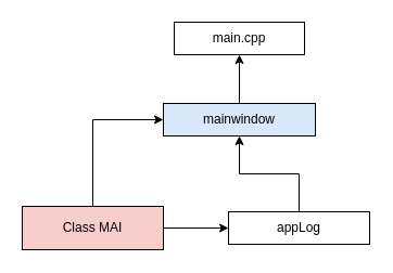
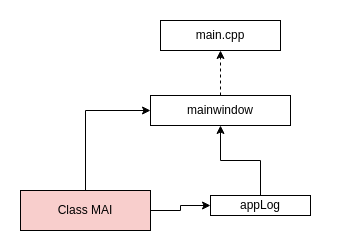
  <mxCell id="0" />
  <mxCell id="1" parent="0" />
  <mxCell id="2" value="main.cpp" style="rounded=0;whiteSpace=wrap;html=1;" parent="1" vertex="1"><mxGeometry x="160" y="20" width="120" height="30" as="geometry" /></mxCell>
- <mxCell id="3" style="edgeStyle=orthogonalEdgeStyle;rounded=0;orthogonalLoop=1;jettySize=auto;html=1;exitX=0.5;exitY=0;exitDx=0;exitDy=0;entryX=0.5;entryY=1;entryDx=0;entryDy=0;" parent="1" source="4" target="2" edge="1"><mxGeometry relative="1" as="geometry" /></mxCell>
- <mxCell id="4" value="mainwindow" style="rounded=0;whiteSpace=wrap;html=1;fillColor=#dae8fc;" parent="1" vertex="1"><mxGeometry x="150" y="95" width="140" height="30" as="geometry" /></mxCell>
+ <mxCell id="3" style="edgeStyle=orthogonalEdgeStyle;rounded=0;orthogonalLoop=1;jettySize=auto;html=1;exitX=0.5;exitY=0;exitDx=0;exitDy=0;entryX=0.5;entryY=1;entryDx=0;entryDy=0;dashed=1;" parent="1" source="4" target="2" edge="1"><mxGeometry relative="1" as="geometry" /></mxCell>
+ <mxCell id="4" value="mainwindow" style="rounded=0;whiteSpace=wrap;html=1;" parent="1" vertex="1"><mxGeometry x="150" y="95" width="140" height="30" as="geometry" /></mxCell>
  <mxCell id="5" style="edgeStyle=orthogonalEdgeStyle;rounded=0;orthogonalLoop=1;jettySize=auto;html=1;exitX=0.5;exitY=0;exitDx=0;exitDy=0;entryX=0.5;entryY=1;entryDx=0;entryDy=0;" parent="1" source="6" target="4" edge="1"><mxGeometry relative="1" as="geometry" /></mxCell>
- <mxCell id="6" value="appLog" style="rounded=0;whiteSpace=wrap;html=1;" parent="1" vertex="1"><mxGeometry x="210" y="195" width="130" height="30" as="geometry" /></mxCell>
+ <mxCell id="6" value="appLog" style="rounded=0;whiteSpace=wrap;html=1;" parent="1" vertex="1"><mxGeometry x="210" y="195" width="100" height="20" as="geometry" /></mxCell>
  <mxCell id="7" style="edgeStyle=orthogonalEdgeStyle;rounded=0;orthogonalLoop=1;jettySize=auto;html=1;exitX=0.5;exitY=0;exitDx=0;exitDy=0;entryX=0;entryY=0.5;entryDx=0;entryDy=0;" parent="1" source="9" target="4" edge="1"><mxGeometry relative="1" as="geometry"><mxPoint x="0" y="185" as="sourcePoint" /></mxGeometry></mxCell>
  <mxCell id="8" style="edgeStyle=orthogonalEdgeStyle;rounded=0;orthogonalLoop=1;jettySize=auto;html=1;exitX=1;exitY=0.5;exitDx=0;exitDy=0;entryX=0;entryY=0.5;entryDx=0;entryDy=0;" parent="1" source="9" target="6" edge="1"><mxGeometry relative="1" as="geometry"><mxPoint x="110" y="230" as="sourcePoint" /></mxGeometry></mxCell>
  <mxCell id="9" value="Class MAI" style="rounded=0;whiteSpace=wrap;html=1;fillColor=#f8cecc;" vertex="1" parent="1"><mxGeometry x="20" y="190" width="130" height="40" as="geometry" /></mxCell>
